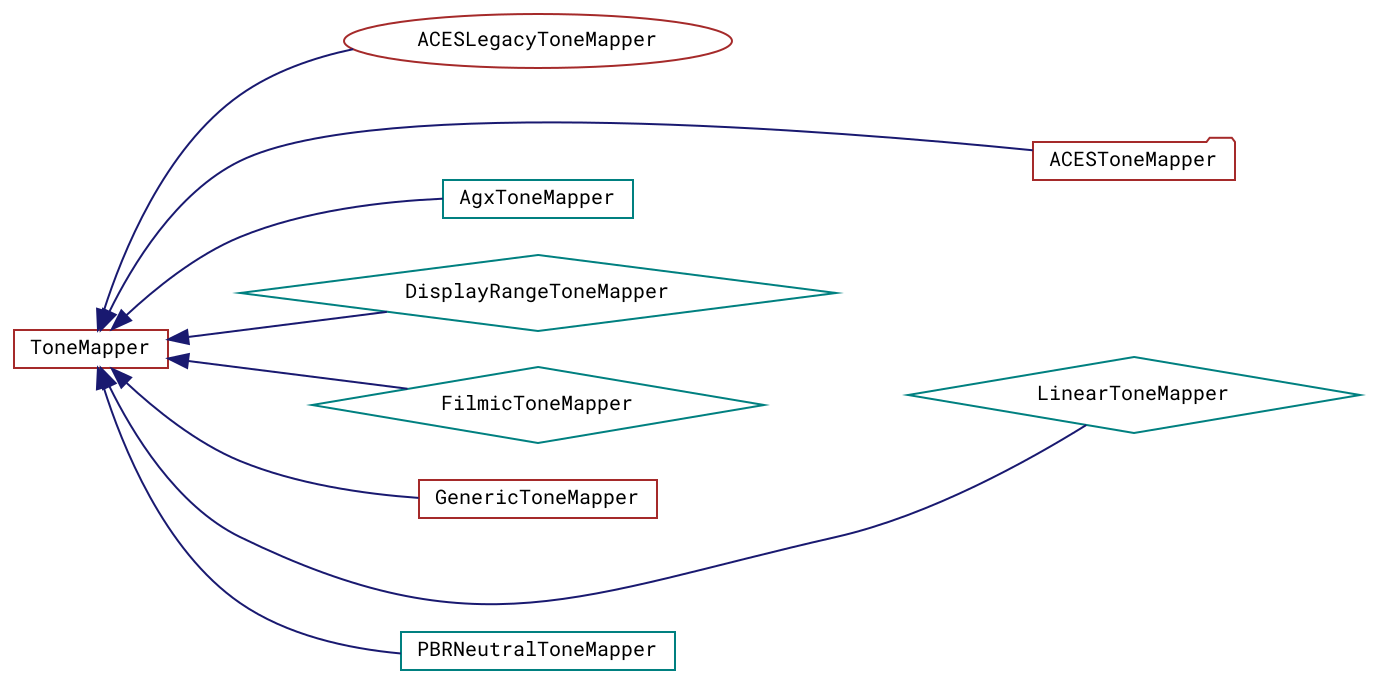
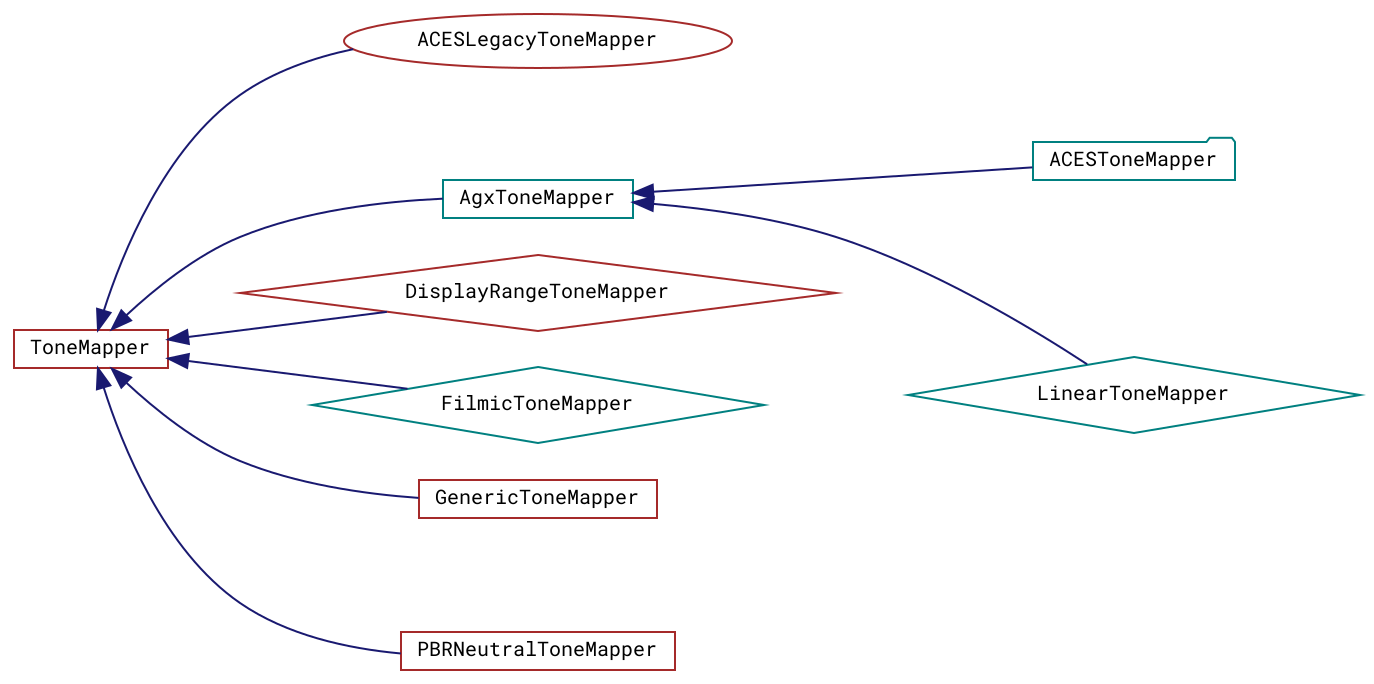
  digraph {
    fontname="Roboto Mono"
    rankdir=LR
    node [color=brown fontname="Roboto Mono" fontsize=10 shape=box]
    edge [color=midnightblue dir=back fontname="Roboto Mono" fontsize=10 labelfontname=Helvetica labelfontsize=10 style=solid]
    n1 [height=0.2 label=ToneMapper width=0.4]
    n2 [height=0.2 label=ACESLegacyToneMapper shape=ellipse width=0.4]
-   n3 [height=0.2 label=ACESToneMapper shape=folder width=0.4]
+   n3 [color=teal height=0.2 label=ACESToneMapper shape=folder width=0.4]
    n4 [color=teal height=0.2 label=AgxToneMapper width=0.4]
-   n5 [color=teal height=0.2 label=DisplayRangeToneMapper shape=diamond width=0.4]
+   n5 [height=0.2 label=DisplayRangeToneMapper shape=diamond width=0.4]
    n6 [color=teal height=0.2 label=FilmicToneMapper shape=diamond width=0.4]
    n7 [height=0.2 label=GenericToneMapper width=0.4]
    n8 [color=teal height=0.2 label=LinearToneMapper shape=diamond width=0.4]
-   n9 [color=teal height=0.2 label=PBRNeutralToneMapper width=0.4]
+   n9 [height=0.2 label=PBRNeutralToneMapper width=0.4]
    n1 -> n2
-   n1 -> n3
+   n4 -> n3
    n1 -> n4
    n1 -> n5
    n1 -> n6
    n1 -> n7
-   n1 -> n8
+   n4 -> n8
    n1 -> n9
  }
